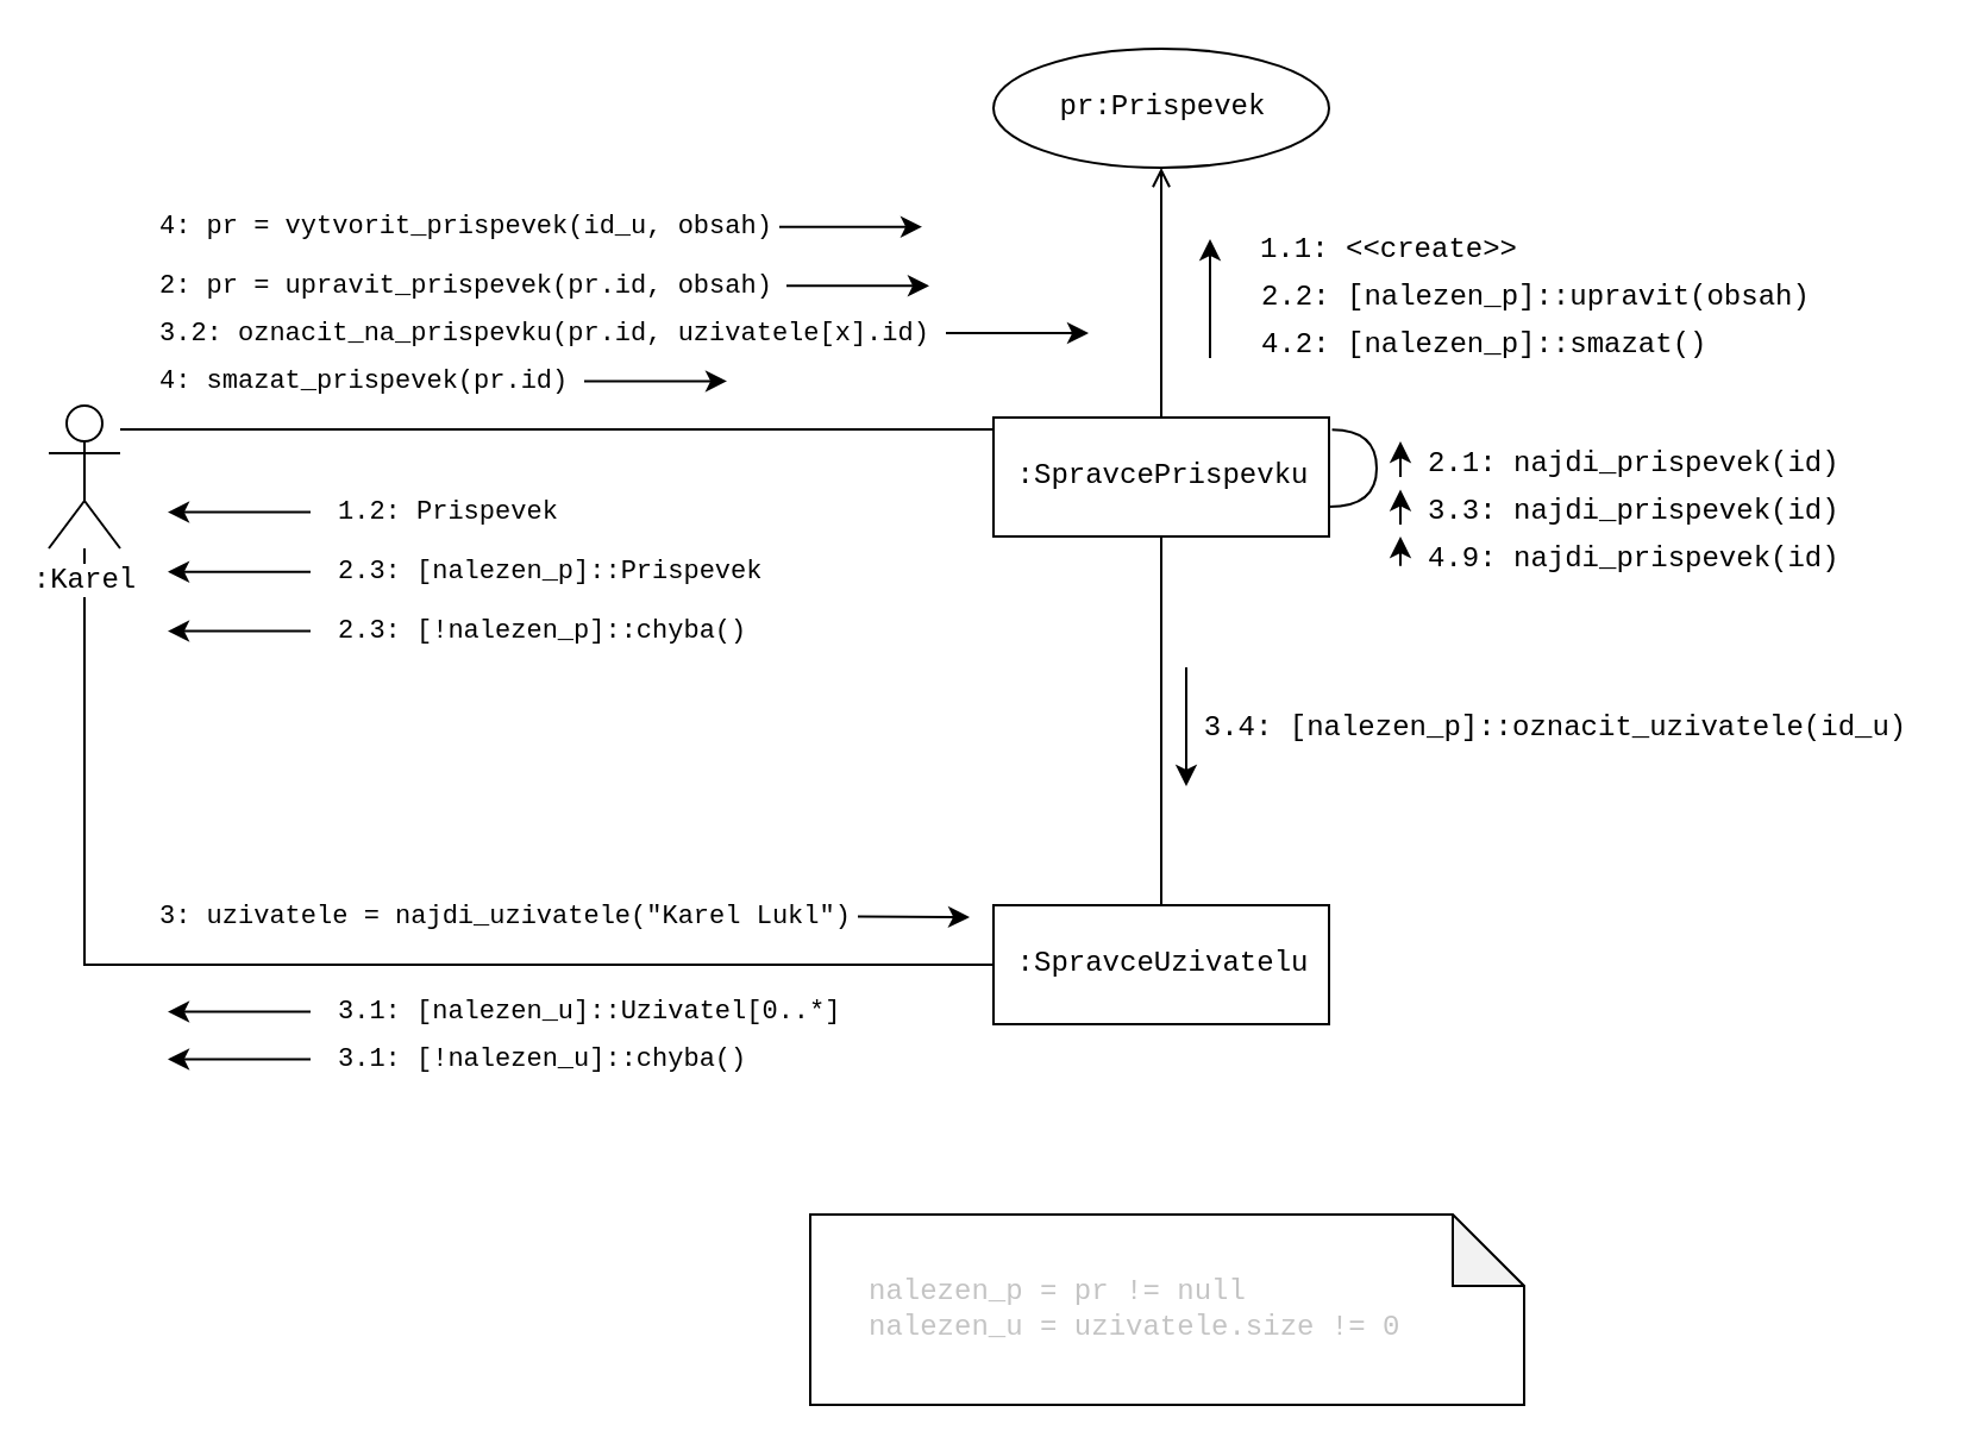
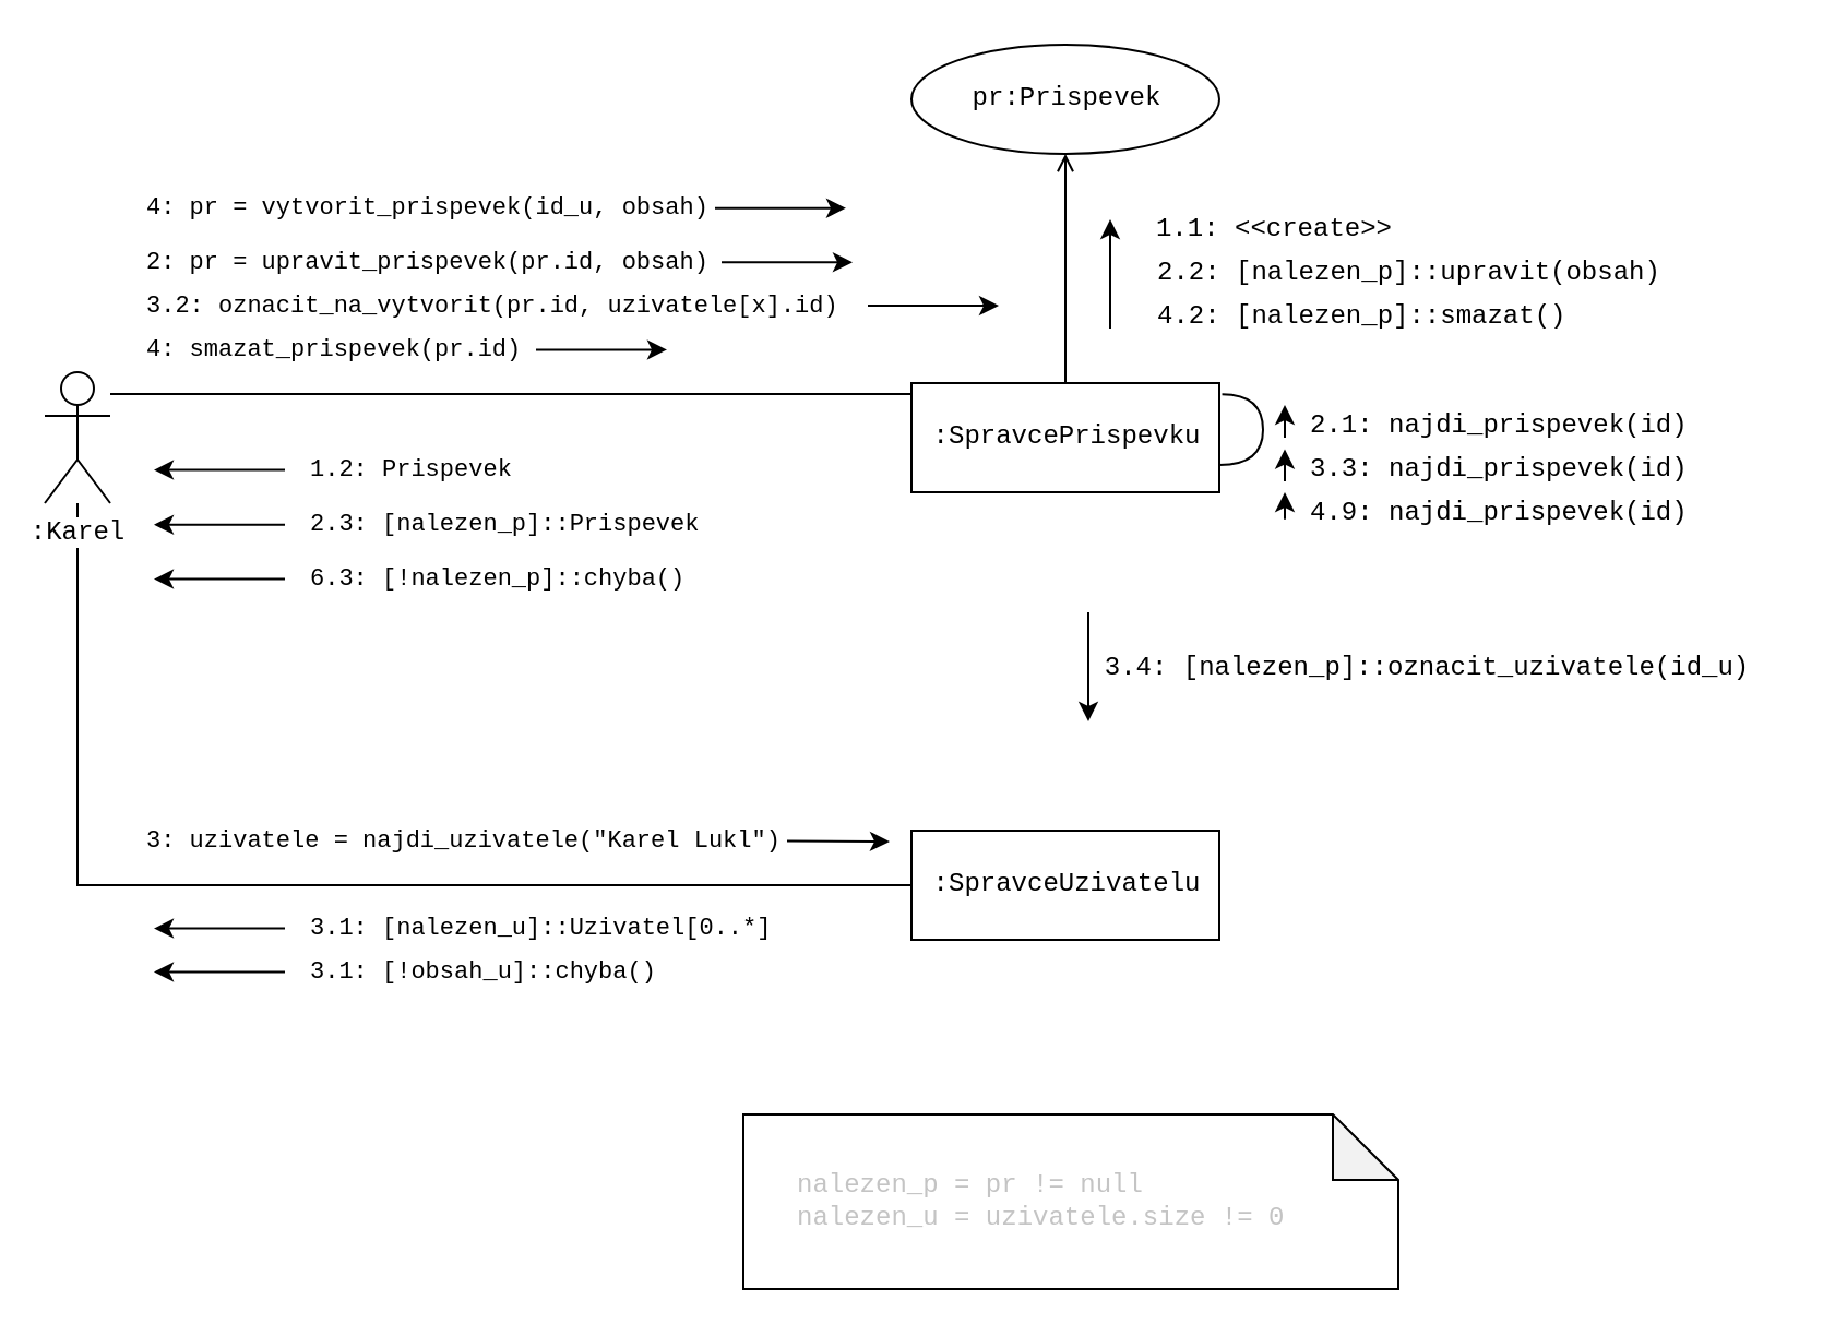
  <mxCell id="0" />
  <mxCell id="1" parent="0" />
  <mxCell id="2" value="&lt;span style=&quot;font-size: 11px;&quot;&gt;4: pr = vytvorit_prispevek(id_u, obsah)&lt;/span&gt;" style="text;html=1;align=left;verticalAlign=middle;resizable=0;points=[];autosize=1;strokeColor=none;fillColor=none;fontFamily=Courier New;" parent="1" vertex="1"><mxGeometry x="65" y="80" width="280" height="30" as="geometry" /></mxCell>
  <mxCell id="3" value="" style="edgeStyle=orthogonalEdgeStyle;rounded=0;orthogonalLoop=1;jettySize=auto;html=1;fontFamily=Courier New;verticalAlign=bottom;entryX=0;entryY=0.5;entryDx=0;entryDy=0;endArrow=none;endFill=0;" parent="1" edge="1"><mxGeometry x="-0.039" y="30" relative="1" as="geometry"><mxPoint x="449" y="180" as="targetPoint" /><mxPoint as="offset" /><mxPoint x="50" y="180" as="sourcePoint" /></mxGeometry></mxCell>
  <mxCell id="4" style="edgeStyle=orthogonalEdgeStyle;rounded=0;orthogonalLoop=1;jettySize=auto;html=1;endArrow=none;endFill=0;" parent="1" source="5" target="27" edge="1"><mxGeometry relative="1" as="geometry"><mxPoint x="35" y="340" as="targetPoint" /><Array as="points"><mxPoint x="35" y="405" /></Array></mxGeometry></mxCell>
  <mxCell id="5" value=":Karel" style="shape=umlActor;verticalLabelPosition=bottom;verticalAlign=top;html=1;fontFamily=Courier New;gradientColor=none;labelBackgroundColor=default;" parent="1" vertex="1"><mxGeometry x="20" y="170" width="30" height="60" as="geometry" /></mxCell>
  <mxCell id="6" style="edgeStyle=orthogonalEdgeStyle;rounded=0;orthogonalLoop=1;jettySize=auto;html=1;fontFamily=Courier New;endArrow=open;endFill=0;" parent="1" source="8" target="9" edge="1"><mxGeometry relative="1" as="geometry" /></mxCell>
- <mxCell id="7" style="edgeStyle=orthogonalEdgeStyle;rounded=0;orthogonalLoop=1;jettySize=auto;html=1;endArrow=none;endFill=0;" parent="1" source="8" target="27" edge="1"><mxGeometry relative="1" as="geometry" /></mxCell>
  <mxCell id="8" value=":SpravcePrispevku" style="html=1;fontFamily=Courier New;" parent="1" vertex="1"><mxGeometry x="417" y="175" width="141" height="50" as="geometry" /></mxCell>
  <mxCell id="9" value="pr:Prispevek" style="ellipse;html=1;fontFamily=Courier New;" parent="1" vertex="1"><mxGeometry x="417" y="20" width="141" height="50" as="geometry" /></mxCell>
  <mxCell id="10" value="" style="edgeStyle=none;orthogonalLoop=1;jettySize=auto;html=1;rounded=0;fontFamily=Courier New;endArrow=none;endFill=0;startArrow=classic;startFill=1;" parent="1" edge="1"><mxGeometry width="80" relative="1" as="geometry"><mxPoint x="508" y="100" as="sourcePoint" /><mxPoint x="508" y="150" as="targetPoint" /><Array as="points" /></mxGeometry></mxCell>
  <mxCell id="11" value="" style="edgeStyle=none;orthogonalLoop=1;jettySize=auto;html=1;rounded=0;fontFamily=Courier New;endArrow=classic;endFill=1;" parent="1" edge="1"><mxGeometry width="80" relative="1" as="geometry"><mxPoint x="327" y="94.83" as="sourcePoint" /><mxPoint x="387" y="94.83" as="targetPoint" /><Array as="points" /></mxGeometry></mxCell>
  <mxCell id="12" value="1.1: &amp;lt;&amp;lt;create&amp;gt;&amp;gt;" style="text;html=1;align=center;verticalAlign=middle;resizable=0;points=[];autosize=1;strokeColor=none;fillColor=none;fontFamily=Courier New;" parent="1" vertex="1"><mxGeometry x="518" y="90" width="130" height="30" as="geometry" /></mxCell>
  <mxCell id="13" value="&lt;span style=&quot;font-size: 11px;&quot;&gt;2: pr = upravit_prispevek(pr.id, obsah)&lt;/span&gt;" style="text;html=1;align=left;verticalAlign=middle;resizable=0;points=[];autosize=1;strokeColor=none;fillColor=none;fontFamily=Courier New;" parent="1" vertex="1"><mxGeometry x="65" y="105" width="280" height="30" as="geometry" /></mxCell>
  <mxCell id="14" value="" style="edgeStyle=none;orthogonalLoop=1;jettySize=auto;html=1;rounded=0;fontFamily=Courier New;endArrow=classic;endFill=1;" parent="1" edge="1"><mxGeometry width="80" relative="1" as="geometry"><mxPoint x="330" y="119.66" as="sourcePoint" /><mxPoint x="390" y="119.66" as="targetPoint" /><Array as="points" /></mxGeometry></mxCell>
  <mxCell id="15" value="2.1: najdi_prispevek(id)" style="text;html=1;align=left;verticalAlign=middle;resizable=0;points=[];autosize=1;strokeColor=none;fillColor=none;fontFamily=Courier New;" parent="1" vertex="1"><mxGeometry x="598" y="180" width="200" height="30" as="geometry" /></mxCell>
  <mxCell id="16" value="" style="edgeStyle=orthogonalEdgeStyle;orthogonalLoop=1;jettySize=auto;html=1;fontFamily=Courier New;startArrow=none;startFill=0;endArrow=none;endFill=0;curved=1;entryX=1.009;entryY=0.103;entryDx=0;entryDy=0;entryPerimeter=0;exitX=1;exitY=0.75;exitDx=0;exitDy=0;" parent="1" source="8" target="8" edge="1"><mxGeometry width="80" relative="1" as="geometry"><mxPoint x="658" y="250" as="sourcePoint" /><mxPoint x="658" y="200" as="targetPoint" /><Array as="points"><mxPoint x="578" y="212" /><mxPoint x="578" y="180" /></Array></mxGeometry></mxCell>
  <mxCell id="17" value="" style="edgeStyle=none;orthogonalLoop=1;jettySize=auto;html=1;rounded=0;fontFamily=Courier New;endArrow=classic;endFill=1;" parent="1" edge="1"><mxGeometry width="80" relative="1" as="geometry"><mxPoint x="588" y="200" as="sourcePoint" /><mxPoint x="588" y="185" as="targetPoint" /><Array as="points" /></mxGeometry></mxCell>
  <mxCell id="18" value="2.2: [nalezen_p]::upravit(obsah)" style="text;html=1;align=left;verticalAlign=middle;resizable=0;points=[];autosize=1;strokeColor=none;fillColor=none;fontFamily=Courier New;" parent="1" vertex="1"><mxGeometry x="528" y="110" width="250" height="30" as="geometry" /></mxCell>
- <mxCell id="19" value="&lt;span style=&quot;font-size: 11px;&quot;&gt;2.3: [!nalezen_p]::chyba()&lt;/span&gt;" style="text;html=1;align=left;verticalAlign=middle;resizable=0;points=[];autosize=1;strokeColor=none;fillColor=none;fontFamily=Courier New;" parent="1" vertex="1"><mxGeometry x="140" y="250" width="200" height="30" as="geometry" /></mxCell>
+ <mxCell id="19" value="&lt;span style=&quot;font-size: 11px;&quot;&gt;6.3: [!nalezen_p]::chyba()&lt;/span&gt;" style="text;html=1;align=left;verticalAlign=middle;resizable=0;points=[];autosize=1;strokeColor=none;fillColor=none;fontFamily=Courier New;" parent="1" vertex="1"><mxGeometry x="140" y="250" width="200" height="30" as="geometry" /></mxCell>
  <mxCell id="20" value="" style="edgeStyle=none;orthogonalLoop=1;jettySize=auto;html=1;rounded=0;fontFamily=Courier New;endArrow=classic;endFill=1;" parent="1" edge="1"><mxGeometry width="80" relative="1" as="geometry"><mxPoint x="130" y="264.8" as="sourcePoint" /><mxPoint x="70" y="264.8" as="targetPoint" /><Array as="points" /></mxGeometry></mxCell>
  <mxCell id="21" value="&lt;span style=&quot;font-size: 11px;&quot;&gt;1.2: Prispevek&lt;/span&gt;" style="text;html=1;align=left;verticalAlign=middle;resizable=0;points=[];autosize=1;strokeColor=none;fillColor=none;fontFamily=Courier New;" parent="1" vertex="1"><mxGeometry x="140" y="200" width="120" height="30" as="geometry" /></mxCell>
  <mxCell id="22" value="" style="edgeStyle=none;orthogonalLoop=1;jettySize=auto;html=1;rounded=0;fontFamily=Courier New;endArrow=classic;endFill=1;" parent="1" edge="1"><mxGeometry width="80" relative="1" as="geometry"><mxPoint x="130" y="214.8" as="sourcePoint" /><mxPoint x="70" y="214.8" as="targetPoint" /><Array as="points" /></mxGeometry></mxCell>
  <mxCell id="23" value="&lt;span style=&quot;font-size: 11px;&quot;&gt;2.3: [nalezen_p]::Prispevek&lt;/span&gt;" style="text;html=1;align=left;verticalAlign=middle;resizable=0;points=[];autosize=1;strokeColor=none;fillColor=none;fontFamily=Courier New;" parent="1" vertex="1"><mxGeometry x="140" y="225" width="200" height="30" as="geometry" /></mxCell>
  <mxCell id="24" value="" style="edgeStyle=none;orthogonalLoop=1;jettySize=auto;html=1;rounded=0;fontFamily=Courier New;endArrow=classic;endFill=1;" parent="1" edge="1"><mxGeometry width="80" relative="1" as="geometry"><mxPoint x="130" y="239.83" as="sourcePoint" /><mxPoint x="70" y="239.83" as="targetPoint" /><Array as="points" /></mxGeometry></mxCell>
  <mxCell id="25" value="&lt;span style=&quot;font-size: 11px;&quot;&gt;3: uzivatele = najdi_uzivatele(&quot;Karel Lukl&quot;)&lt;/span&gt;" style="text;html=1;align=left;verticalAlign=middle;resizable=0;points=[];autosize=1;strokeColor=none;fillColor=none;fontFamily=Courier New;" parent="1" vertex="1"><mxGeometry x="65" y="370" width="310" height="30" as="geometry" /></mxCell>
  <mxCell id="26" value="" style="edgeStyle=none;orthogonalLoop=1;jettySize=auto;html=1;rounded=0;fontFamily=Courier New;endArrow=classic;endFill=1;" parent="1" edge="1"><mxGeometry width="80" relative="1" as="geometry"><mxPoint x="360" y="384.71" as="sourcePoint" /><mxPoint x="407" y="385" as="targetPoint" /><Array as="points" /></mxGeometry></mxCell>
  <mxCell id="27" value=":SpravceUzivatelu" style="html=1;fontFamily=Courier New;" parent="1" vertex="1"><mxGeometry x="417" y="380" width="141" height="50" as="geometry" /></mxCell>
  <mxCell id="28" value="&lt;span style=&quot;font-size: 11px;&quot;&gt;3.1: [nalezen_u]::Uzivatel[0..*]&lt;/span&gt;" style="text;html=1;align=left;verticalAlign=middle;resizable=0;points=[];autosize=1;strokeColor=none;fillColor=none;fontFamily=Courier New;" parent="1" vertex="1"><mxGeometry x="140" y="410" width="230" height="30" as="geometry" /></mxCell>
  <mxCell id="29" value="" style="edgeStyle=none;orthogonalLoop=1;jettySize=auto;html=1;rounded=0;fontFamily=Courier New;endArrow=classic;endFill=1;" parent="1" edge="1"><mxGeometry width="80" relative="1" as="geometry"><mxPoint x="130" y="424.76" as="sourcePoint" /><mxPoint x="70" y="424.76" as="targetPoint" /><Array as="points" /></mxGeometry></mxCell>
- <mxCell id="30" value="&lt;span style=&quot;font-size: 11px;&quot;&gt;3.2: oznacit_na_prispevku(pr.id, uzivatele[x].id)&lt;/span&gt;" style="text;html=1;align=left;verticalAlign=middle;resizable=0;points=[];autosize=1;strokeColor=none;fillColor=none;fontFamily=Courier New;" parent="1" vertex="1"><mxGeometry x="65" y="125" width="350" height="30" as="geometry" /></mxCell>
+ <mxCell id="30" value="&lt;span style=&quot;font-size: 11px;&quot;&gt;3.2: oznacit_na_vytvorit(pr.id, uzivatele[x].id)&lt;/span&gt;" style="text;html=1;align=left;verticalAlign=middle;resizable=0;points=[];autosize=1;strokeColor=none;fillColor=none;fontFamily=Courier New;" parent="1" vertex="1"><mxGeometry x="65" y="125" width="350" height="30" as="geometry" /></mxCell>
  <mxCell id="31" value="" style="edgeStyle=none;orthogonalLoop=1;jettySize=auto;html=1;rounded=0;fontFamily=Courier New;endArrow=classic;endFill=1;" parent="1" edge="1"><mxGeometry width="80" relative="1" as="geometry"><mxPoint x="397" y="139.55" as="sourcePoint" /><mxPoint x="457" y="139.55" as="targetPoint" /><Array as="points" /></mxGeometry></mxCell>
  <mxCell id="32" value="3.3: najdi_prispevek(id)" style="text;html=1;align=left;verticalAlign=middle;resizable=0;points=[];autosize=1;strokeColor=none;fillColor=none;fontFamily=Courier New;" parent="1" vertex="1"><mxGeometry x="598" y="200" width="200" height="30" as="geometry" /></mxCell>
  <mxCell id="33" value="" style="edgeStyle=none;orthogonalLoop=1;jettySize=auto;html=1;rounded=0;fontFamily=Courier New;endArrow=classic;endFill=1;" parent="1" edge="1"><mxGeometry width="80" relative="1" as="geometry"><mxPoint x="588" y="220" as="sourcePoint" /><mxPoint x="588" y="205.29" as="targetPoint" /><Array as="points" /></mxGeometry></mxCell>
  <mxCell id="34" value="" style="edgeStyle=none;orthogonalLoop=1;jettySize=auto;html=1;rounded=0;fontFamily=Courier New;endArrow=none;endFill=0;startArrow=classic;startFill=1;" parent="1" edge="1"><mxGeometry width="80" relative="1" as="geometry"><mxPoint x="498" y="330" as="sourcePoint" /><mxPoint x="498" y="280" as="targetPoint" /><Array as="points" /></mxGeometry></mxCell>
  <mxCell id="35" value="&lt;font face=&quot;Courier New&quot;&gt;3.4: [nalezen_p]::oznacit_uzivatele(id_u)&lt;/font&gt;" style="text;html=1;align=center;verticalAlign=middle;resizable=0;points=[];autosize=1;strokeColor=none;fillColor=none;fontStyle=0" parent="1" vertex="1"><mxGeometry x="493" y="290" width="320" height="30" as="geometry" /></mxCell>
  <mxCell id="36" value="&lt;span style=&quot;font-size: 11px;&quot;&gt;4: smazat_prispevek(pr.id)&lt;/span&gt;" style="text;html=1;align=left;verticalAlign=middle;resizable=0;points=[];autosize=1;strokeColor=none;fillColor=none;fontFamily=Courier New;" parent="1" vertex="1"><mxGeometry x="65" y="145" width="200" height="30" as="geometry" /></mxCell>
  <mxCell id="37" value="" style="edgeStyle=none;orthogonalLoop=1;jettySize=auto;html=1;rounded=0;fontFamily=Courier New;endArrow=classic;endFill=1;" parent="1" edge="1"><mxGeometry width="80" relative="1" as="geometry"><mxPoint x="245" y="159.71" as="sourcePoint" /><mxPoint x="305" y="159.71" as="targetPoint" /><Array as="points" /></mxGeometry></mxCell>
  <mxCell id="38" value="4.9: najdi_prispevek(id)" style="text;html=1;align=left;verticalAlign=middle;resizable=0;points=[];autosize=1;strokeColor=none;fillColor=none;fontFamily=Courier New;" parent="1" vertex="1"><mxGeometry x="598" y="220" width="200" height="30" as="geometry" /></mxCell>
  <mxCell id="39" value="" style="edgeStyle=none;orthogonalLoop=1;jettySize=auto;html=1;rounded=0;fontFamily=Courier New;endArrow=classic;endFill=1;" parent="1" edge="1"><mxGeometry width="80" relative="1" as="geometry"><mxPoint x="588" y="237.36" as="sourcePoint" /><mxPoint x="588" y="225" as="targetPoint" /><Array as="points" /></mxGeometry></mxCell>
  <mxCell id="40" value="4.2: [nalezen_p]::smazat()" style="text;html=1;align=left;verticalAlign=middle;resizable=0;points=[];autosize=1;strokeColor=none;fillColor=none;fontFamily=Courier New;" parent="1" vertex="1"><mxGeometry x="528" y="130" width="210" height="30" as="geometry" /></mxCell>
- <mxCell id="41" value="&lt;span style=&quot;font-size: 11px;&quot;&gt;3.1: [!nalezen_u]::chyba()&lt;/span&gt;" style="text;html=1;align=left;verticalAlign=middle;resizable=0;points=[];autosize=1;strokeColor=none;fillColor=none;fontFamily=Courier New;" parent="1" vertex="1"><mxGeometry x="140" y="430" width="200" height="30" as="geometry" /></mxCell>
+ <mxCell id="41" value="&lt;span style=&quot;font-size: 11px;&quot;&gt;3.1: [!obsah_u]::chyba()&lt;/span&gt;" style="text;html=1;align=left;verticalAlign=middle;resizable=0;points=[];autosize=1;strokeColor=none;fillColor=none;fontFamily=Courier New;" parent="1" vertex="1"><mxGeometry x="140" y="430" width="200" height="30" as="geometry" /></mxCell>
  <mxCell id="42" value="" style="edgeStyle=none;orthogonalLoop=1;jettySize=auto;html=1;rounded=0;fontFamily=Courier New;endArrow=classic;endFill=1;" parent="1" edge="1"><mxGeometry width="80" relative="1" as="geometry"><mxPoint x="130" y="444.71" as="sourcePoint" /><mxPoint x="70" y="444.71" as="targetPoint" /><Array as="points" /></mxGeometry></mxCell>
  <mxCell id="43" value="nalezen_p = pr != null&lt;br&gt;nalezen_u = uzivatele.size != 0" style="shape=note;whiteSpace=wrap;html=1;backgroundOutline=1;darkOpacity=0.05;labelBackgroundColor=default;fontFamily=Courier New;fontColor=#C4C4C4;gradientColor=none;align=left;spacing=25;" parent="1" vertex="1"><mxGeometry x="340" y="510" width="300" height="80" as="geometry" /></mxCell>
